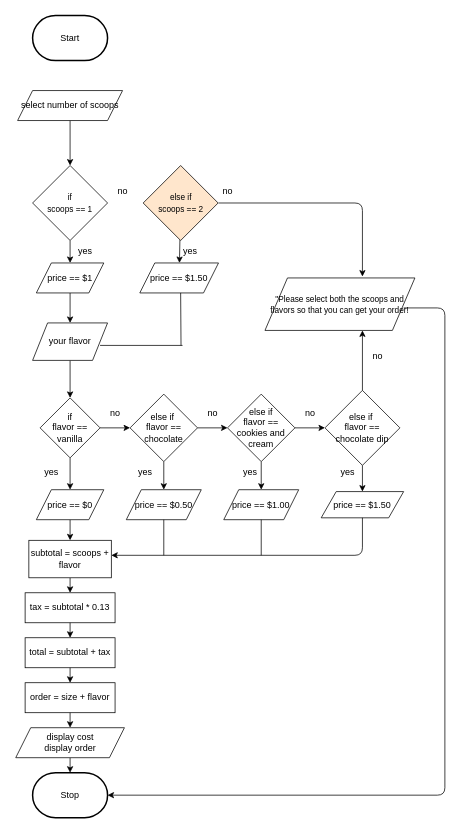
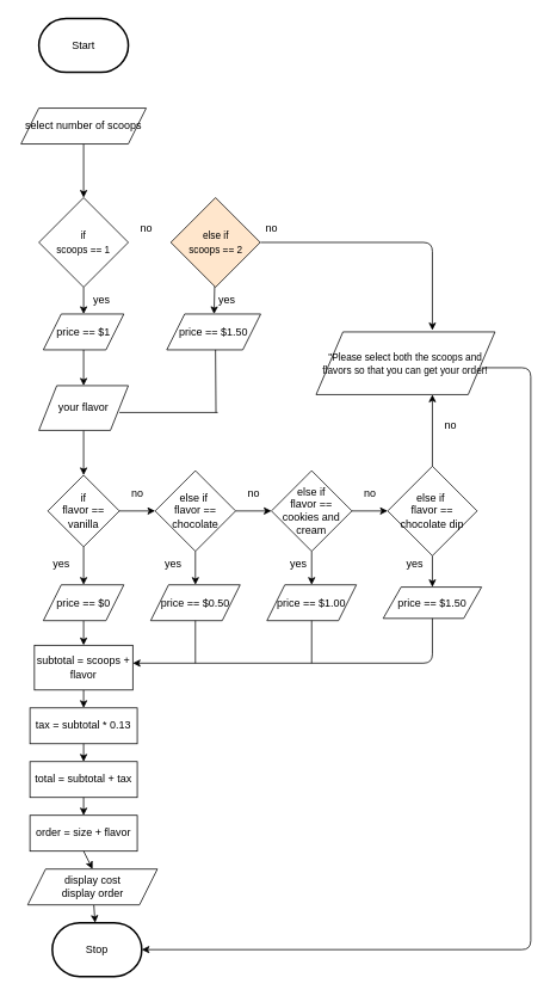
  <mxCell id="0" />
  <mxCell id="1" parent="0" />
  <mxCell id="2" value="Start" style="strokeWidth=2;html=1;shape=mxgraph.flowchart.terminator;whiteSpace=wrap;" parent="1" vertex="1"><mxGeometry x="43" y="20" width="100" height="60" as="geometry" /></mxCell>
- <mxCell id="3" value="Stop" style="strokeWidth=2;html=1;shape=mxgraph.flowchart.terminator;whiteSpace=wrap;" parent="1" vertex="1"><mxGeometry x="43" y="1030" width="100" height="60" as="geometry" /></mxCell>
+ <mxCell id="3" value="Stop" style="strokeWidth=2;html=1;shape=mxgraph.flowchart.terminator;whiteSpace=wrap;" parent="1" vertex="1"><mxGeometry x="58" y="1030" width="100" height="60" as="geometry" /></mxCell>
  <mxCell id="4" value="" style="edgeStyle=none;html=1;" parent="1" source="5" target="7" edge="1"><mxGeometry relative="1" as="geometry" /></mxCell>
  <mxCell id="5" value="&lt;font style=&quot;font-size: 12px;&quot;&gt;select number of scoops&lt;/font&gt;" style="shape=parallelogram;perimeter=parallelogramPerimeter;whiteSpace=wrap;html=1;fixedSize=1;" parent="1" vertex="1"><mxGeometry x="23" y="120" width="140" height="40" as="geometry" /></mxCell>
  <mxCell id="6" value="" style="edgeStyle=none;html=1;" parent="1" source="7" target="26" edge="1"><mxGeometry relative="1" as="geometry" /></mxCell>
  <mxCell id="7" value="&lt;font style=&quot;font-size: 11px;&quot;&gt;if&lt;/font&gt;&lt;div&gt;&lt;font style=&quot;font-size: 11px;&quot;&gt;scoops == 1&lt;/font&gt;&lt;/div&gt;" style="rhombus;whiteSpace=wrap;html=1;" parent="1" vertex="1"><mxGeometry x="43" y="220" width="100" height="100" as="geometry" /></mxCell>
  <mxCell id="8" value="" style="edgeStyle=none;html=1;" parent="1" source="9" target="24" edge="1"><mxGeometry relative="1" as="geometry" /></mxCell>
  <mxCell id="9" value="&lt;font style=&quot;font-size: 11px;&quot;&gt;else if&lt;/font&gt;&lt;div&gt;&lt;font style=&quot;font-size: 11px;&quot;&gt;scoops == 2&lt;/font&gt;&lt;/div&gt;" style="rhombus;whiteSpace=wrap;html=1;fillColor=#ffe6cc;" parent="1" vertex="1"><mxGeometry x="190.5" y="220" width="100" height="100" as="geometry" /></mxCell>
  <mxCell id="10" value="no" style="text;html=1;align=center;verticalAlign=middle;resizable=0;points=[];autosize=1;strokeColor=none;fillColor=none;" parent="1" vertex="1"><mxGeometry x="143" y="240" width="40" height="30" as="geometry" /></mxCell>
  <mxCell id="11" value="" style="edgeStyle=none;html=1;" parent="1" source="12" target="15" edge="1"><mxGeometry relative="1" as="geometry" /></mxCell>
  <mxCell id="12" value="your flavor" style="shape=parallelogram;perimeter=parallelogramPerimeter;whiteSpace=wrap;html=1;fixedSize=1;" parent="1" vertex="1"><mxGeometry x="43" y="430" width="100" height="50" as="geometry" /></mxCell>
  <mxCell id="13" value="" style="edgeStyle=none;html=1;" parent="1" source="15" target="18" edge="1"><mxGeometry relative="1" as="geometry" /></mxCell>
  <mxCell id="14" value="" style="edgeStyle=none;html=1;" parent="1" source="15" target="38" edge="1"><mxGeometry relative="1" as="geometry" /></mxCell>
  <mxCell id="15" value="if&lt;div&gt;flavor == vanilla&lt;/div&gt;" style="rhombus;whiteSpace=wrap;html=1;" parent="1" vertex="1"><mxGeometry x="53" y="530" width="80" height="80" as="geometry" /></mxCell>
  <mxCell id="16" value="" style="edgeStyle=none;html=1;" parent="1" source="18" target="21" edge="1"><mxGeometry relative="1" as="geometry" /></mxCell>
  <mxCell id="17" value="" style="edgeStyle=none;html=1;" parent="1" source="18" target="36" edge="1"><mxGeometry relative="1" as="geometry" /></mxCell>
  <mxCell id="18" value="else if&amp;nbsp;&lt;div&gt;flavor == chocolate&lt;/div&gt;" style="rhombus;whiteSpace=wrap;html=1;" parent="1" vertex="1"><mxGeometry x="173" y="525" width="90" height="90" as="geometry" /></mxCell>
  <mxCell id="19" value="" style="edgeStyle=none;html=1;" parent="1" source="21" target="23" edge="1"><mxGeometry relative="1" as="geometry" /></mxCell>
  <mxCell id="20" value="" style="edgeStyle=none;html=1;" parent="1" source="21" target="35" edge="1"><mxGeometry relative="1" as="geometry" /></mxCell>
  <mxCell id="21" value="else if&lt;div&gt;flavor == cookies and cream&lt;/div&gt;" style="rhombus;whiteSpace=wrap;html=1;" parent="1" vertex="1"><mxGeometry x="303" y="525" width="90" height="90" as="geometry" /></mxCell>
  <mxCell id="22" value="" style="edgeStyle=none;html=1;" parent="1" source="23" target="34" edge="1"><mxGeometry relative="1" as="geometry" /></mxCell>
  <mxCell id="23" value="else if&amp;nbsp;&lt;div&gt;flavor == chocolate dip&lt;/div&gt;" style="rhombus;whiteSpace=wrap;html=1;" parent="1" vertex="1"><mxGeometry x="433" y="520" width="100" height="100" as="geometry" /></mxCell>
  <mxCell id="24" value="price == $1.50" style="shape=parallelogram;perimeter=parallelogramPerimeter;whiteSpace=wrap;html=1;fixedSize=1;" parent="1" vertex="1"><mxGeometry x="186" y="350" width="105" height="40" as="geometry" /></mxCell>
  <mxCell id="25" value="" style="edgeStyle=none;html=1;" parent="1" source="26" target="12" edge="1"><mxGeometry relative="1" as="geometry" /></mxCell>
  <mxCell id="26" value="price == $1" style="shape=parallelogram;perimeter=parallelogramPerimeter;whiteSpace=wrap;html=1;fixedSize=1;" parent="1" vertex="1"><mxGeometry x="48" y="350" width="90" height="40" as="geometry" /></mxCell>
  <mxCell id="27" value="yes" style="text;html=1;align=center;verticalAlign=middle;resizable=0;points=[];autosize=1;strokeColor=none;fillColor=none;" parent="1" vertex="1"><mxGeometry x="233" y="320" width="40" height="30" as="geometry" /></mxCell>
  <mxCell id="28" value="yes" style="text;html=1;align=center;verticalAlign=middle;resizable=0;points=[];autosize=1;strokeColor=none;fillColor=none;" parent="1" vertex="1"><mxGeometry x="93" y="320" width="40" height="30" as="geometry" /></mxCell>
  <mxCell id="29" value="" style="endArrow=none;html=1;" parent="1" edge="1"><mxGeometry width="50" height="50" relative="1" as="geometry"><mxPoint x="241" y="460" as="sourcePoint" /><mxPoint x="240.5" y="390" as="targetPoint" /></mxGeometry></mxCell>
  <mxCell id="30" value="" style="endArrow=none;html=1;" parent="1" edge="1"><mxGeometry width="50" height="50" relative="1" as="geometry"><mxPoint x="133" y="460" as="sourcePoint" /><mxPoint x="243" y="460" as="targetPoint" /></mxGeometry></mxCell>
  <mxCell id="31" value="no" style="text;html=1;align=center;verticalAlign=middle;resizable=0;points=[];autosize=1;strokeColor=none;fillColor=none;" parent="1" vertex="1"><mxGeometry x="133" y="535" width="40" height="30" as="geometry" /></mxCell>
  <mxCell id="32" value="no" style="text;html=1;align=center;verticalAlign=middle;resizable=0;points=[];autosize=1;strokeColor=none;fillColor=none;" parent="1" vertex="1"><mxGeometry x="263" y="535" width="40" height="30" as="geometry" /></mxCell>
  <mxCell id="33" value="no" style="text;html=1;align=center;verticalAlign=middle;resizable=0;points=[];autosize=1;strokeColor=none;fillColor=none;" parent="1" vertex="1"><mxGeometry x="393" y="535" width="40" height="30" as="geometry" /></mxCell>
  <mxCell id="34" value="price == $1.50" style="shape=parallelogram;perimeter=parallelogramPerimeter;whiteSpace=wrap;html=1;fixedSize=1;" parent="1" vertex="1"><mxGeometry x="428" y="655" width="110" height="35" as="geometry" /></mxCell>
  <mxCell id="35" value="price == $1.00" style="shape=parallelogram;perimeter=parallelogramPerimeter;whiteSpace=wrap;html=1;fixedSize=1;" parent="1" vertex="1"><mxGeometry x="298" y="652.5" width="100" height="40" as="geometry" /></mxCell>
  <mxCell id="36" value="price == $0.50" style="shape=parallelogram;perimeter=parallelogramPerimeter;whiteSpace=wrap;html=1;fixedSize=1;" parent="1" vertex="1"><mxGeometry x="168" y="652.5" width="100" height="40" as="geometry" /></mxCell>
  <mxCell id="37" value="" style="edgeStyle=none;html=1;" parent="1" source="38" target="40" edge="1"><mxGeometry relative="1" as="geometry" /></mxCell>
  <mxCell id="38" value="price == $0" style="shape=parallelogram;perimeter=parallelogramPerimeter;whiteSpace=wrap;html=1;fixedSize=1;" parent="1" vertex="1"><mxGeometry x="48" y="652.5" width="90" height="40" as="geometry" /></mxCell>
  <mxCell id="39" value="" style="edgeStyle=none;html=1;" parent="1" source="40" target="41" edge="1"><mxGeometry relative="1" as="geometry" /></mxCell>
  <mxCell id="40" value="subtotal = scoops + flavor" style="rounded=0;whiteSpace=wrap;html=1;" parent="1" vertex="1"><mxGeometry x="38" y="720" width="110" height="50" as="geometry" /></mxCell>
  <mxCell id="41" value="tax = subtotal * 0.13" style="rounded=0;whiteSpace=wrap;html=1;" parent="1" vertex="1"><mxGeometry x="33" y="790" width="120" height="40" as="geometry" /></mxCell>
  <mxCell id="42" value="" style="edgeStyle=none;html=1;" parent="1" source="43" target="3" edge="1"><mxGeometry relative="1" as="geometry" /></mxCell>
- <mxCell id="43" value="display cost&lt;br&gt;&lt;div&gt;display order&lt;/div&gt;" style="shape=parallelogram;perimeter=parallelogramPerimeter;whiteSpace=wrap;html=1;fixedSize=1;" parent="1" vertex="1"><mxGeometry x="20.5" y="970" width="145" height="40" as="geometry" /></mxCell>
+ <mxCell id="43" value="display cost&lt;br&gt;&lt;div&gt;display order&lt;/div&gt;" style="shape=parallelogram;perimeter=parallelogramPerimeter;whiteSpace=wrap;html=1;fixedSize=1;" parent="1" vertex="1"><mxGeometry x="30.5" y="970" width="145" height="40" as="geometry" /></mxCell>
  <mxCell id="44" value="yes" style="text;html=1;align=center;verticalAlign=middle;resizable=0;points=[];autosize=1;strokeColor=none;fillColor=none;" parent="1" vertex="1"><mxGeometry x="48" y="615" width="40" height="30" as="geometry" /></mxCell>
  <mxCell id="45" value="yes" style="text;html=1;align=center;verticalAlign=middle;resizable=0;points=[];autosize=1;strokeColor=none;fillColor=none;" parent="1" vertex="1"><mxGeometry x="173" y="615" width="40" height="30" as="geometry" /></mxCell>
  <mxCell id="46" value="yes" style="text;html=1;align=center;verticalAlign=middle;resizable=0;points=[];autosize=1;strokeColor=none;fillColor=none;" parent="1" vertex="1"><mxGeometry x="313" y="615" width="40" height="30" as="geometry" /></mxCell>
  <mxCell id="47" value="yes" style="text;html=1;align=center;verticalAlign=middle;resizable=0;points=[];autosize=1;strokeColor=none;fillColor=none;" parent="1" vertex="1"><mxGeometry x="443" y="615" width="40" height="30" as="geometry" /></mxCell>
  <mxCell id="48" value="total = subtotal + tax" style="rounded=0;whiteSpace=wrap;html=1;" parent="1" vertex="1"><mxGeometry x="33" y="850" width="120" height="40" as="geometry" /></mxCell>
  <mxCell id="49" value="" style="endArrow=classic;html=1;entryX=0.5;entryY=0;entryDx=0;entryDy=0;" parent="1" target="48" edge="1"><mxGeometry width="50" height="50" relative="1" as="geometry"><mxPoint x="93" y="830" as="sourcePoint" /><mxPoint x="143" y="780" as="targetPoint" /></mxGeometry></mxCell>
  <mxCell id="50" value="order = size + flavor" style="rounded=0;whiteSpace=wrap;html=1;" parent="1" vertex="1"><mxGeometry x="33" y="910" width="120" height="40" as="geometry" /></mxCell>
  <mxCell id="51" value="" style="endArrow=classic;html=1;entryX=0.5;entryY=0;entryDx=0;entryDy=0;" parent="1" target="50" edge="1"><mxGeometry width="50" height="50" relative="1" as="geometry"><mxPoint x="93" y="890" as="sourcePoint" /><mxPoint x="143" y="840" as="targetPoint" /></mxGeometry></mxCell>
  <mxCell id="52" value="" style="endArrow=classic;html=1;entryX=0.5;entryY=0;entryDx=0;entryDy=0;" parent="1" target="43" edge="1"><mxGeometry width="50" height="50" relative="1" as="geometry"><mxPoint x="93" y="950" as="sourcePoint" /><mxPoint x="143" y="900" as="targetPoint" /></mxGeometry></mxCell>
  <mxCell id="53" value="&lt;font style=&quot;font-size: 11px; color: rgb(0, 0, 0);&quot;&gt;&quot;Please select both the scoops and flavors so that you can get your order!&lt;/font&gt;" style="shape=parallelogram;perimeter=parallelogramPerimeter;whiteSpace=wrap;html=1;fixedSize=1;size=30;" parent="1" vertex="1"><mxGeometry x="353" y="370" width="200" height="70" as="geometry" /></mxCell>
  <mxCell id="54" value="" style="endArrow=classic;html=1;" parent="1" edge="1"><mxGeometry width="50" height="50" relative="1" as="geometry"><mxPoint x="483" y="520" as="sourcePoint" /><mxPoint x="483" y="440" as="targetPoint" /><Array as="points" /></mxGeometry></mxCell>
  <mxCell id="55" value="" style="endArrow=classic;html=1;entryX=0.65;entryY=-0.027;entryDx=0;entryDy=0;entryPerimeter=0;" parent="1" target="53" edge="1"><mxGeometry width="50" height="50" relative="1" as="geometry"><mxPoint x="291" y="270" as="sourcePoint" /><mxPoint x="341" y="220" as="targetPoint" /><Array as="points"><mxPoint x="483" y="270" /></Array></mxGeometry></mxCell>
  <mxCell id="56" value="no" style="text;html=1;align=center;verticalAlign=middle;resizable=0;points=[];autosize=1;strokeColor=none;fillColor=none;" parent="1" vertex="1"><mxGeometry x="283" y="240" width="40" height="30" as="geometry" /></mxCell>
  <mxCell id="57" value="no" style="text;html=1;align=center;verticalAlign=middle;resizable=0;points=[];autosize=1;strokeColor=none;fillColor=none;" parent="1" vertex="1"><mxGeometry x="483" y="460" width="40" height="30" as="geometry" /></mxCell>
  <mxCell id="58" value="" style="endArrow=classic;html=1;exitX=0.5;exitY=1;exitDx=0;exitDy=0;" parent="1" source="34" edge="1"><mxGeometry width="50" height="50" relative="1" as="geometry"><mxPoint x="483" y="740" as="sourcePoint" /><mxPoint x="148" y="740" as="targetPoint" /><Array as="points"><mxPoint x="483" y="740" /></Array></mxGeometry></mxCell>
  <mxCell id="59" value="" style="endArrow=none;html=1;" parent="1" edge="1"><mxGeometry width="50" height="50" relative="1" as="geometry"><mxPoint x="348" y="740" as="sourcePoint" /><mxPoint x="348" y="692.5" as="targetPoint" /></mxGeometry></mxCell>
  <mxCell id="60" value="" style="endArrow=none;html=1;" parent="1" edge="1"><mxGeometry width="50" height="50" relative="1" as="geometry"><mxPoint x="218" y="740" as="sourcePoint" /><mxPoint x="218" y="692.5" as="targetPoint" /></mxGeometry></mxCell>
  <mxCell id="61" value="" style="endArrow=classic;html=1;entryX=1;entryY=0.5;entryDx=0;entryDy=0;entryPerimeter=0;" edge="1" parent="1" target="3"><mxGeometry width="50" height="50" relative="1" as="geometry"><mxPoint x="538" y="410" as="sourcePoint" /><mxPoint x="273" y="800" as="targetPoint" /><Array as="points"><mxPoint x="593" y="410" /><mxPoint x="593" y="1060" /></Array></mxGeometry></mxCell>
